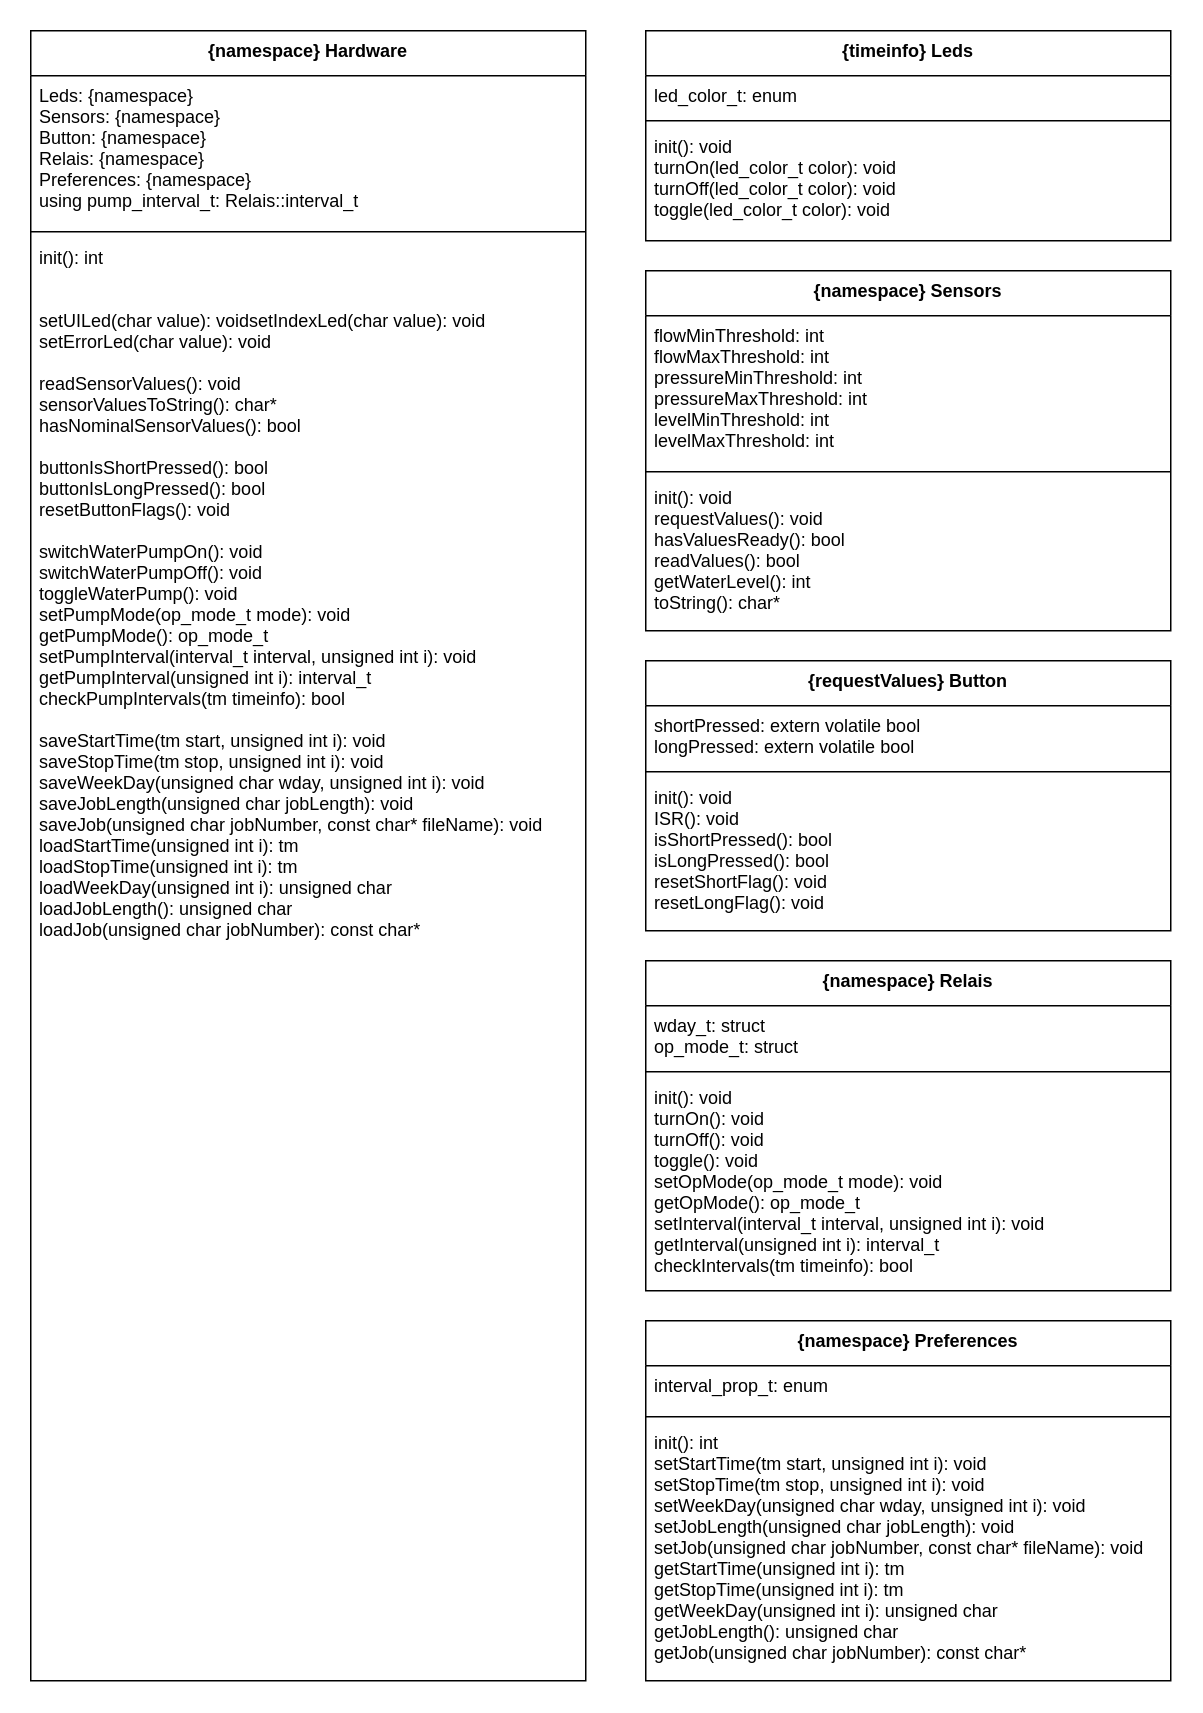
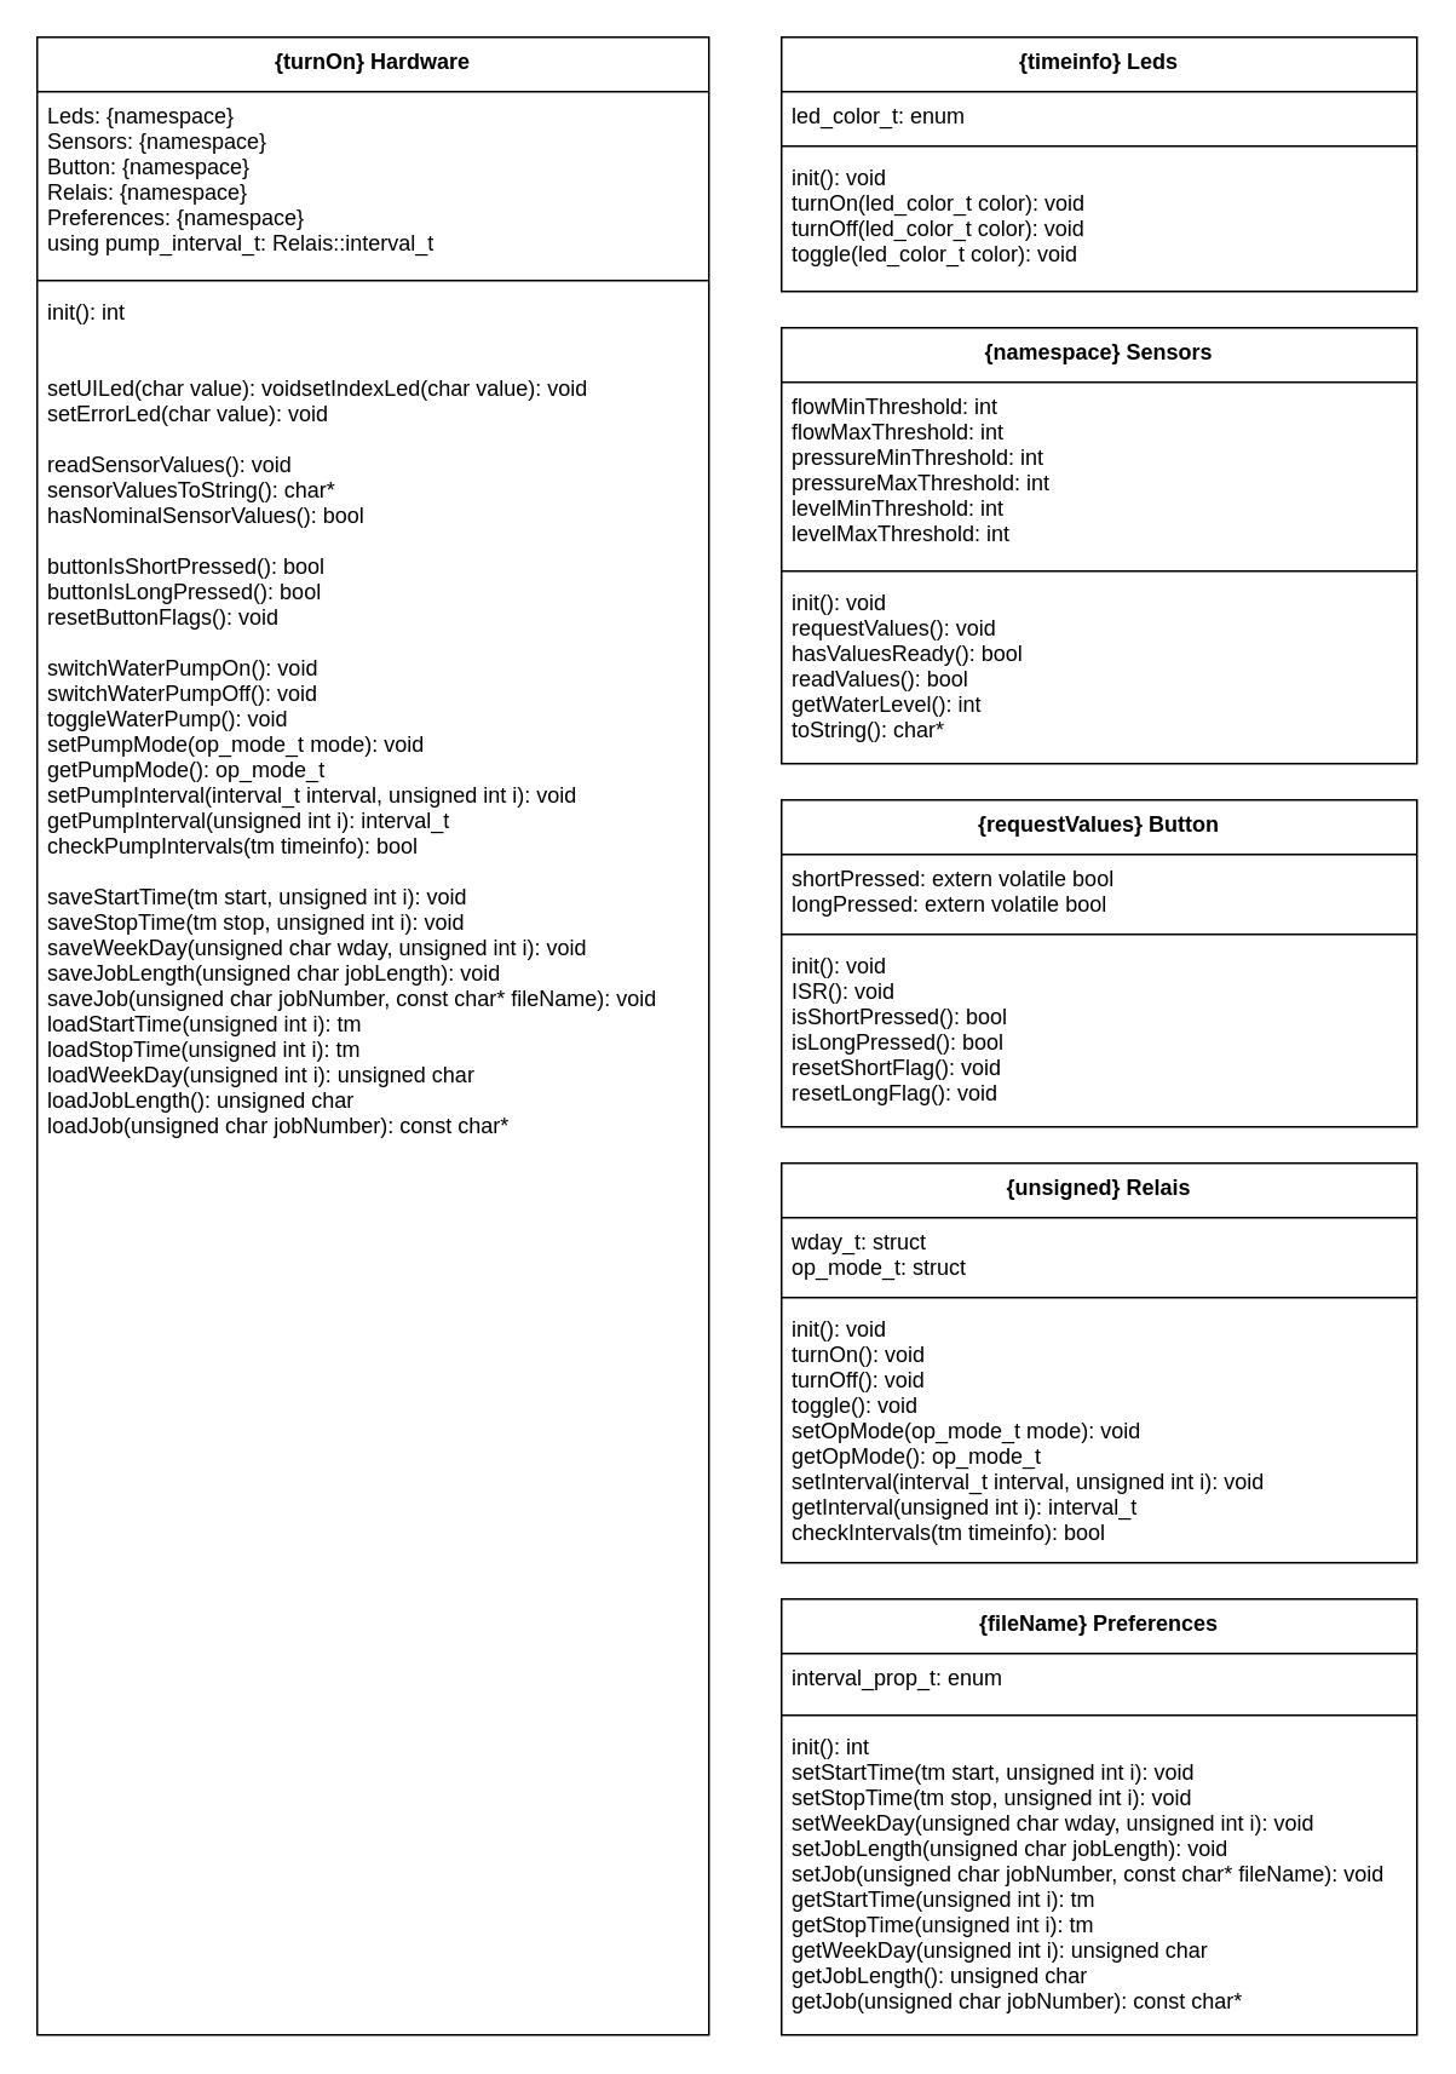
  <mxCell id="0" />
  <mxCell id="1" parent="0" />
  <mxCell id="2" value="{timeinfo} Leds" style="swimlane;fontStyle=1;align=center;verticalAlign=top;childLayout=stackLayout;horizontal=1;startSize=30;horizontalStack=0;resizeParent=1;resizeParentMax=0;resizeLast=0;collapsible=1;marginBottom=0;fontFamily=Helvetica;" parent="1" vertex="1"><mxGeometry x="430" y="20" width="350" height="140" as="geometry"><mxRectangle x="380" y="330" width="100" height="26" as="alternateBounds" /></mxGeometry></mxCell>
  <mxCell id="3" value="led_color_t: enum" style="text;strokeColor=none;fillColor=none;align=left;verticalAlign=top;spacingLeft=4;spacingRight=4;overflow=hidden;rotatable=0;points=[[0,0.5],[1,0.5]];portConstraint=eastwest;fontFamily=Helvetica;" parent="2" vertex="1"><mxGeometry y="30" width="350" height="26" as="geometry" /></mxCell>
  <mxCell id="4" value="" style="line;strokeWidth=1;fillColor=none;align=left;verticalAlign=middle;spacingTop=-1;spacingLeft=3;spacingRight=3;rotatable=0;labelPosition=right;points=[];portConstraint=eastwest;fontFamily=Helvetica;" parent="2" vertex="1"><mxGeometry y="56" width="350" height="8" as="geometry" /></mxCell>
  <mxCell id="5" value="init(): void&#10;turnOn(led_color_t color): void&#10;turnOff(led_color_t color): void &#10;toggle(led_color_t color): void " style="text;strokeColor=none;fillColor=none;align=left;verticalAlign=top;spacingLeft=4;spacingRight=4;overflow=hidden;rotatable=0;points=[[0,0.5],[1,0.5]];portConstraint=eastwest;fontFamily=Helvetica;" parent="2" vertex="1"><mxGeometry y="64" width="350" height="76" as="geometry" /></mxCell>
  <mxCell id="6" value="{namespace} Sensors" style="swimlane;fontStyle=1;align=center;verticalAlign=top;childLayout=stackLayout;horizontal=1;startSize=30;horizontalStack=0;resizeParent=1;resizeParentMax=0;resizeLast=0;collapsible=1;marginBottom=0;fontFamily=Helvetica;" parent="1" vertex="1"><mxGeometry x="430" y="180" width="350" height="240" as="geometry"><mxRectangle x="380" y="330" width="100" height="26" as="alternateBounds" /></mxGeometry></mxCell>
  <mxCell id="7" value="flowMinThreshold: int&#10;flowMaxThreshold: int&#10;pressureMinThreshold: int&#10;pressureMaxThreshold: int&#10;levelMinThreshold: int&#10;levelMaxThreshold: int&#10;" style="text;strokeColor=none;fillColor=none;align=left;verticalAlign=top;spacingLeft=4;spacingRight=4;overflow=hidden;rotatable=0;points=[[0,0.5],[1,0.5]];portConstraint=eastwest;fontFamily=Helvetica;" parent="6" vertex="1"><mxGeometry y="30" width="350" height="100" as="geometry" /></mxCell>
  <mxCell id="8" value="" style="line;strokeWidth=1;fillColor=none;align=left;verticalAlign=middle;spacingTop=-1;spacingLeft=3;spacingRight=3;rotatable=0;labelPosition=right;points=[];portConstraint=eastwest;fontFamily=Helvetica;" parent="6" vertex="1"><mxGeometry y="130" width="350" height="8" as="geometry" /></mxCell>
  <mxCell id="9" value="init(): void&#10;requestValues(): void&#10;hasValuesReady(): bool&#10;readValues(): bool&#10;getWaterLevel(): int&#10;toString(): char*" style="text;strokeColor=none;fillColor=none;align=left;verticalAlign=top;spacingLeft=4;spacingRight=4;overflow=hidden;rotatable=0;points=[[0,0.5],[1,0.5]];portConstraint=eastwest;fontFamily=Helvetica;" parent="6" vertex="1"><mxGeometry y="138" width="350" height="102" as="geometry" /></mxCell>
  <mxCell id="10" value="{requestValues} Button" style="swimlane;fontStyle=1;align=center;verticalAlign=top;childLayout=stackLayout;horizontal=1;startSize=30;horizontalStack=0;resizeParent=1;resizeParentMax=0;resizeLast=0;collapsible=1;marginBottom=0;fontFamily=Helvetica;" parent="1" vertex="1"><mxGeometry x="430" y="440" width="350" height="180" as="geometry"><mxRectangle x="380" y="330" width="100" height="26" as="alternateBounds" /></mxGeometry></mxCell>
  <mxCell id="11" value="shortPressed: extern volatile bool&#10;longPressed: extern volatile bool" style="text;strokeColor=none;fillColor=none;align=left;verticalAlign=top;spacingLeft=4;spacingRight=4;overflow=hidden;rotatable=0;points=[[0,0.5],[1,0.5]];portConstraint=eastwest;fontFamily=Helvetica;" parent="10" vertex="1"><mxGeometry y="30" width="350" height="40" as="geometry" /></mxCell>
  <mxCell id="12" value="" style="line;strokeWidth=1;fillColor=none;align=left;verticalAlign=middle;spacingTop=-1;spacingLeft=3;spacingRight=3;rotatable=0;labelPosition=right;points=[];portConstraint=eastwest;fontFamily=Helvetica;" parent="10" vertex="1"><mxGeometry y="70" width="350" height="8" as="geometry" /></mxCell>
  <mxCell id="13" value="init(): void&#10;ISR(): void&#10;isShortPressed(): bool&#10;isLongPressed(): bool&#10;resetShortFlag(): void&#10;resetLongFlag(): void" style="text;strokeColor=none;fillColor=none;align=left;verticalAlign=top;spacingLeft=4;spacingRight=4;overflow=hidden;rotatable=0;points=[[0,0.5],[1,0.5]];portConstraint=eastwest;fontFamily=Helvetica;" parent="10" vertex="1"><mxGeometry y="78" width="350" height="102" as="geometry" /></mxCell>
- <mxCell id="14" value="{namespace} Relais" style="swimlane;fontStyle=1;align=center;verticalAlign=top;childLayout=stackLayout;horizontal=1;startSize=30;horizontalStack=0;resizeParent=1;resizeParentMax=0;resizeLast=0;collapsible=1;marginBottom=0;fontFamily=Helvetica;" parent="1" vertex="1"><mxGeometry x="430" y="640" width="350" height="220" as="geometry"><mxRectangle x="380" y="330" width="100" height="26" as="alternateBounds" /></mxGeometry></mxCell>
+ <mxCell id="14" value="{unsigned} Relais" style="swimlane;fontStyle=1;align=center;verticalAlign=top;childLayout=stackLayout;horizontal=1;startSize=30;horizontalStack=0;resizeParent=1;resizeParentMax=0;resizeLast=0;collapsible=1;marginBottom=0;fontFamily=Helvetica;" parent="1" vertex="1"><mxGeometry x="430" y="640" width="350" height="220" as="geometry"><mxRectangle x="380" y="330" width="100" height="26" as="alternateBounds" /></mxGeometry></mxCell>
  <mxCell id="15" value="wday_t: struct&#10;op_mode_t: struct" style="text;strokeColor=none;fillColor=none;align=left;verticalAlign=top;spacingLeft=4;spacingRight=4;overflow=hidden;rotatable=0;points=[[0,0.5],[1,0.5]];portConstraint=eastwest;fontFamily=Helvetica;" parent="14" vertex="1"><mxGeometry y="30" width="350" height="40" as="geometry" /></mxCell>
  <mxCell id="16" value="" style="line;strokeWidth=1;fillColor=none;align=left;verticalAlign=middle;spacingTop=-1;spacingLeft=3;spacingRight=3;rotatable=0;labelPosition=right;points=[];portConstraint=eastwest;fontFamily=Helvetica;" parent="14" vertex="1"><mxGeometry y="70" width="350" height="8" as="geometry" /></mxCell>
  <mxCell id="17" value="init(): void&#10;turnOn(): void&#10;turnOff(): void&#10;toggle(): void&#10;setOpMode(op_mode_t mode): void&#10;getOpMode(): op_mode_t&#10;setInterval(interval_t interval, unsigned int i): void&#10;getInterval(unsigned int i): interval_t&#10;checkIntervals(tm timeinfo): bool" style="text;strokeColor=none;fillColor=none;align=left;verticalAlign=top;spacingLeft=4;spacingRight=4;overflow=hidden;rotatable=0;points=[[0,0.5],[1,0.5]];portConstraint=eastwest;fontFamily=Helvetica;" parent="14" vertex="1"><mxGeometry y="78" width="350" height="142" as="geometry" /></mxCell>
- <mxCell id="18" value="{namespace} Preferences" style="swimlane;fontStyle=1;align=center;verticalAlign=top;childLayout=stackLayout;horizontal=1;startSize=30;horizontalStack=0;resizeParent=1;resizeParentMax=0;resizeLast=0;collapsible=1;marginBottom=0;fontFamily=Helvetica;" parent="1" vertex="1"><mxGeometry x="430" y="880" width="350" height="240" as="geometry"><mxRectangle x="380" y="330" width="100" height="26" as="alternateBounds" /></mxGeometry></mxCell>
+ <mxCell id="18" value="{fileName} Preferences" style="swimlane;fontStyle=1;align=center;verticalAlign=top;childLayout=stackLayout;horizontal=1;startSize=30;horizontalStack=0;resizeParent=1;resizeParentMax=0;resizeLast=0;collapsible=1;marginBottom=0;fontFamily=Helvetica;" parent="1" vertex="1"><mxGeometry x="430" y="880" width="350" height="240" as="geometry"><mxRectangle x="380" y="330" width="100" height="26" as="alternateBounds" /></mxGeometry></mxCell>
  <mxCell id="19" value="interval_prop_t: enum" style="text;strokeColor=none;fillColor=none;align=left;verticalAlign=top;spacingLeft=4;spacingRight=4;overflow=hidden;rotatable=0;points=[[0,0.5],[1,0.5]];portConstraint=eastwest;fontFamily=Helvetica;" parent="18" vertex="1"><mxGeometry y="30" width="350" height="30" as="geometry" /></mxCell>
  <mxCell id="20" value="" style="line;strokeWidth=1;fillColor=none;align=left;verticalAlign=middle;spacingTop=-1;spacingLeft=3;spacingRight=3;rotatable=0;labelPosition=right;points=[];portConstraint=eastwest;fontFamily=Helvetica;" parent="18" vertex="1"><mxGeometry y="60" width="350" height="8" as="geometry" /></mxCell>
  <mxCell id="21" value="init(): int&#10;setStartTime(tm start, unsigned int i): void&#10;setStopTime(tm stop, unsigned int i): void&#10;setWeekDay(unsigned char wday, unsigned int i): void&#10;setJobLength(unsigned char jobLength): void&#10;setJob(unsigned char jobNumber, const char* fileName): void&#10;getStartTime(unsigned int i): tm&#10;getStopTime(unsigned int i): tm&#10;getWeekDay(unsigned int i): unsigned char&#10;getJobLength(): unsigned char&#10;getJob(unsigned char jobNumber): const char*" style="text;strokeColor=none;fillColor=none;align=left;verticalAlign=top;spacingLeft=4;spacingRight=4;overflow=hidden;rotatable=0;points=[[0,0.5],[1,0.5]];portConstraint=eastwest;fontFamily=Helvetica;" parent="18" vertex="1"><mxGeometry y="68" width="350" height="172" as="geometry" /></mxCell>
- <mxCell id="22" value="{namespace} Hardware" style="swimlane;fontStyle=1;align=center;verticalAlign=top;childLayout=stackLayout;horizontal=1;startSize=30;horizontalStack=0;resizeParent=1;resizeParentMax=0;resizeLast=0;collapsible=1;marginBottom=0;fontFamily=Helvetica;" parent="1" vertex="1"><mxGeometry x="20" y="20" width="370" height="1100" as="geometry"><mxRectangle x="380" y="330" width="100" height="26" as="alternateBounds" /></mxGeometry></mxCell>
+ <mxCell id="22" value="{turnOn} Hardware" style="swimlane;fontStyle=1;align=center;verticalAlign=top;childLayout=stackLayout;horizontal=1;startSize=30;horizontalStack=0;resizeParent=1;resizeParentMax=0;resizeLast=0;collapsible=1;marginBottom=0;fontFamily=Helvetica;" parent="1" vertex="1"><mxGeometry x="20" y="20" width="370" height="1100" as="geometry"><mxRectangle x="380" y="330" width="100" height="26" as="alternateBounds" /></mxGeometry></mxCell>
  <mxCell id="23" value="Leds: {namespace}&#10;Sensors: {namespace}&#10;Button: {namespace}&#10;Relais: {namespace}&#10;Preferences: {namespace}&#10;using pump_interval_t: Relais::interval_t" style="text;strokeColor=none;fillColor=none;align=left;verticalAlign=top;spacingLeft=4;spacingRight=4;overflow=hidden;rotatable=0;points=[[0,0.5],[1,0.5]];portConstraint=eastwest;fontFamily=Helvetica;" parent="22" vertex="1"><mxGeometry y="30" width="370" height="100" as="geometry" /></mxCell>
  <mxCell id="24" value="" style="line;strokeWidth=1;fillColor=none;align=left;verticalAlign=middle;spacingTop=-1;spacingLeft=3;spacingRight=3;rotatable=0;labelPosition=right;points=[];portConstraint=eastwest;" parent="22" vertex="1"><mxGeometry y="130" width="370" height="8" as="geometry" /></mxCell>
  <mxCell id="25" value="init(): int&#10;&#10;&#10;setUILed(char value): voidsetIndexLed(char value): void&#10;setErrorLed(char value): void&#10;&#10;readSensorValues(): void&#10;sensorValuesToString(): char*&#10;hasNominalSensorValues(): bool&#10;&#10;buttonIsShortPressed(): bool&#10;buttonIsLongPressed(): bool&#10;resetButtonFlags(): void&#10;&#10;switchWaterPumpOn(): void&#10;switchWaterPumpOff(): void&#10;toggleWaterPump(): void&#10;setPumpMode(op_mode_t mode): void&#10;getPumpMode(): op_mode_t&#10;setPumpInterval(interval_t interval, unsigned int i): void&#10;getPumpInterval(unsigned int i): interval_t&#10;checkPumpIntervals(tm timeinfo): bool&#10;&#10;saveStartTime(tm start, unsigned int i): void&#10;saveStopTime(tm stop, unsigned int i): void&#10;saveWeekDay(unsigned char wday, unsigned int i): void&#10;saveJobLength(unsigned char jobLength): void&#10;saveJob(unsigned char jobNumber, const char* fileName): void&#10;loadStartTime(unsigned int i): tm&#10;loadStopTime(unsigned int i): tm&#10;loadWeekDay(unsigned int i): unsigned char&#10;loadJobLength(): unsigned char&#10;loadJob(unsigned char jobNumber): const char*" style="text;strokeColor=none;fillColor=none;align=left;verticalAlign=top;spacingLeft=4;spacingRight=4;overflow=hidden;rotatable=0;points=[[0,0.5],[1,0.5]];portConstraint=eastwest;fontFamily=Helvetica;" parent="22" vertex="1"><mxGeometry y="138" width="370" height="962" as="geometry" /></mxCell>
